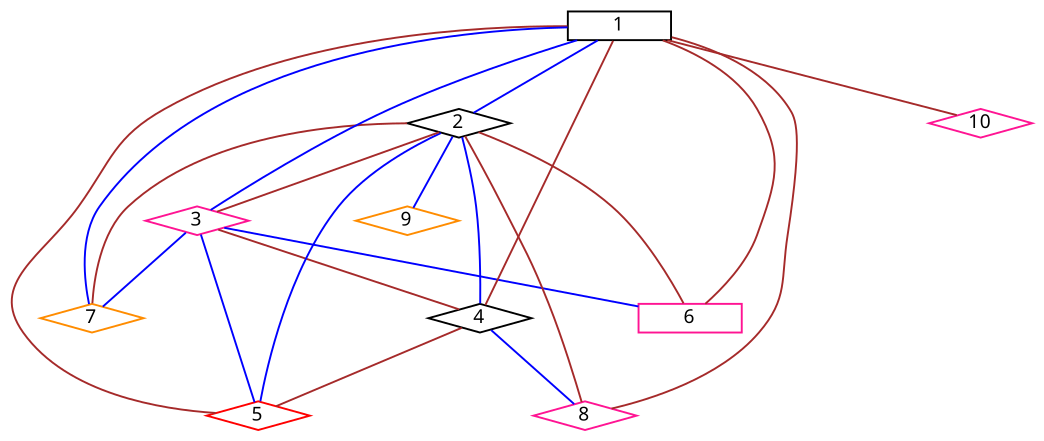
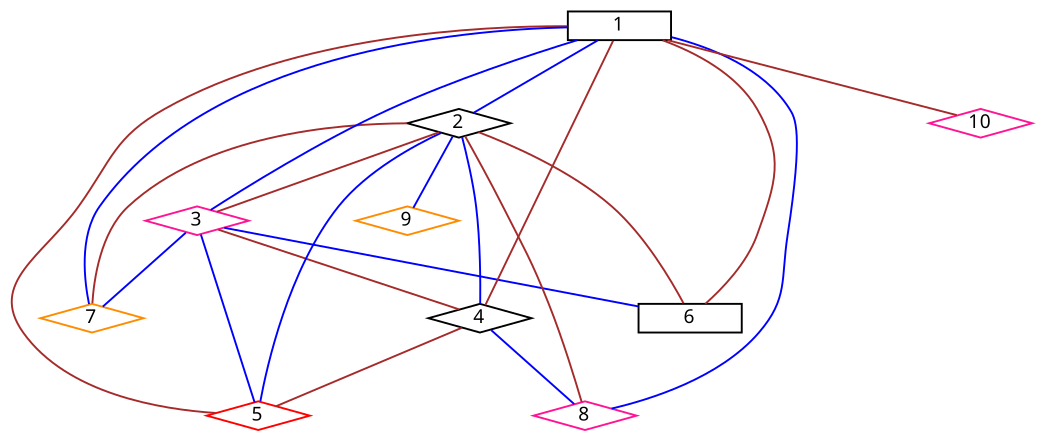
  graph {
    splines=true
    node [color=black fixedsize=true fontname=Utopia fontsize=10 shape=diamond]
    edge [color=blue]
    4 [height=0.21]
    5 [color=red height=0.21]
    8 [color=deeppink height=0.21]
    3 [color=deeppink height=0.21]
-   6 [color=deeppink height=0.21 shape=box]
+   6 [height=0.21 shape=box]
    7 [color=darkorange height=0.21]
    2 [height=0.21]
    9 [color=darkorange height=0.21]
    1 [height=0.21 shape=box]
    10 [color=deeppink height=0.21]
    4 -- 5 [color=brown]
    4 -- 8
    3 -- 4 [color=brown]
    3 -- 5
    3 -- 6
    3 -- 7
    2 -- 4
    2 -- 5
    2 -- 8 [color=brown]
    2 -- 3 [color=brown]
    2 -- 6 [color=brown]
    2 -- 7 [color=brown]
    2 -- 9
    1 -- 4 [color=brown]
    1 -- 5 [color=brown]
-   1 -- 8 [color=brown]
+   1 -- 8
    1 -- 3
    1 -- 6 [color=brown]
    1 -- 7
    1 -- 2
    1 -- 10 [color=brown]
  }
